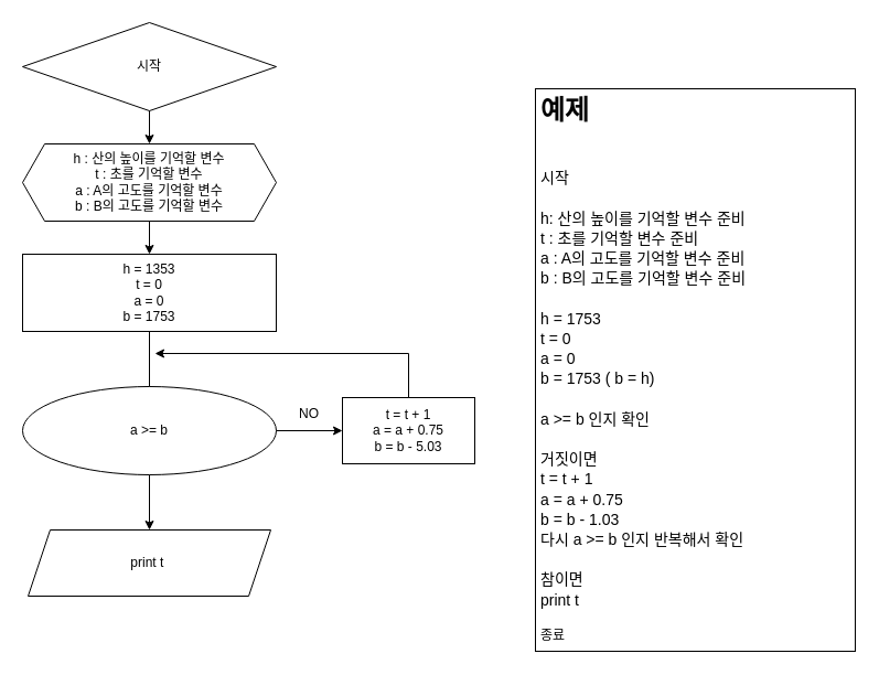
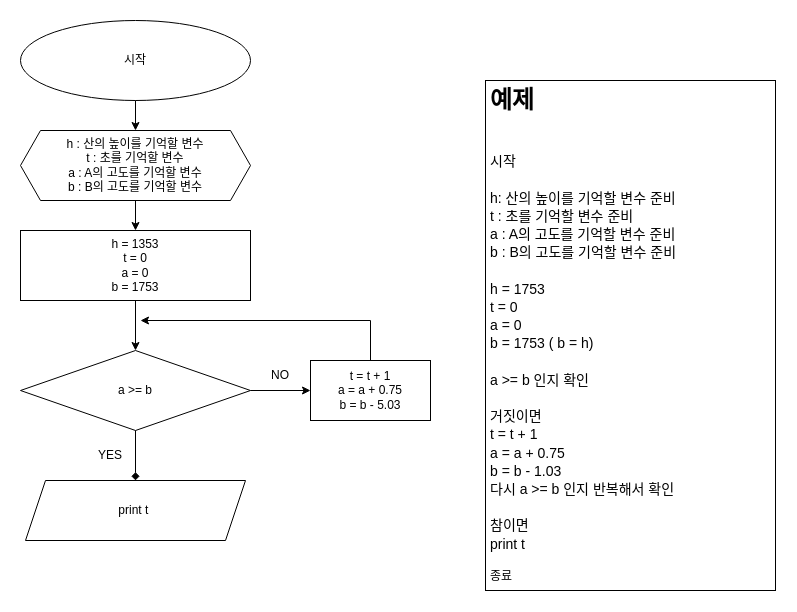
  <mxCell id="0" />
  <mxCell id="1" parent="0" />
- <mxCell id="2" value="시작" style="rhombus;whiteSpace=wrap;html=1;" parent="1" vertex="1"><mxGeometry x="20" width="230" height="80" as="geometry" y="20" /></mxCell>
+ <mxCell id="2" value="시작" style="ellipse;whiteSpace=wrap;html=1;" parent="1" vertex="1"><mxGeometry x="20" width="230" height="80" as="geometry" y="20" /></mxCell>
  <mxCell id="3" value="h : 산의 높이를 기억할 변수&lt;br&gt;t : 초를 기억할 변수&lt;br&gt;a : A의 고도를 기억할 변수&lt;br&gt;b : B의 고도를 기억할 변수" style="shape=hexagon;perimeter=hexagonPerimeter2;whiteSpace=wrap;html=1;fixedSize=1;" parent="1" vertex="1"><mxGeometry x="20" y="130" width="230" height="70" as="geometry" /></mxCell>
  <mxCell id="4" value="" style="endArrow=classic;html=1;rounded=0;exitX=0.5;exitY=1;exitDx=0;exitDy=0;entryX=0.5;entryY=0;entryDx=0;entryDy=0;" edge="1" parent="1" source="2" target="3"><mxGeometry width="50" height="50" relative="1" as="geometry"><mxPoint x="150" y="190" as="sourcePoint" /><mxPoint x="200" y="140" as="targetPoint" /></mxGeometry></mxCell>
  <mxCell id="5" value="h = 1353&lt;br&gt;t = 0&lt;br&gt;a = 0&lt;br&gt;b = 1753" style="rounded=0;whiteSpace=wrap;html=1;" vertex="1" parent="1"><mxGeometry x="20" y="230" width="230" height="70" as="geometry" /></mxCell>
  <mxCell id="6" value="" style="endArrow=classic;html=1;rounded=0;exitX=0.5;exitY=1;exitDx=0;exitDy=0;" edge="1" parent="1" source="3" target="5"><mxGeometry width="50" height="50" relative="1" as="geometry"><mxPoint x="150" y="240" as="sourcePoint" /><mxPoint x="200" y="190" as="targetPoint" /></mxGeometry></mxCell>
- <mxCell id="7" value="a &amp;gt;= b" style="ellipse;whiteSpace=wrap;html=1;" vertex="1" parent="1"><mxGeometry x="20" y="350" width="230" height="80" as="geometry" /></mxCell>
- <mxCell id="8" value="" style="endArrow=classic;html=1;rounded=0;exitX=0.5;exitY=1;exitDx=0;exitDy=0;" edge="1" parent="1" source="7" target="9"><mxGeometry width="50" height="50" relative="1" as="geometry"><mxPoint x="150" y="480" as="sourcePoint" /><mxPoint x="135" y="490" as="targetPoint" /></mxGeometry></mxCell>
+ <mxCell id="7" value="a &amp;gt;= b" style="rhombus;whiteSpace=wrap;html=1;" vertex="1" parent="1"><mxGeometry x="20" y="350" width="230" height="80" as="geometry" /></mxCell>
+ <mxCell id="8" value="" style="endArrow=diamond;html=1;rounded=0;exitX=0.5;exitY=1;exitDx=0;exitDy=0;" edge="1" parent="1" source="7" target="9"><mxGeometry width="50" height="50" relative="1" as="geometry"><mxPoint x="150" y="480" as="sourcePoint" /><mxPoint x="135" y="490" as="targetPoint" /></mxGeometry></mxCell>
  <mxCell id="9" value="print t&amp;nbsp;" style="shape=parallelogram;perimeter=parallelogramPerimeter;whiteSpace=wrap;html=1;fixedSize=1;" vertex="1" parent="1"><mxGeometry x="25" y="480" width="220" height="60" as="geometry" /></mxCell>
- <mxCell id="10" value="" style="endArrow=none;html=1;rounded=0;exitX=0.5;exitY=1;exitDx=0;exitDy=0;entryX=0.5;entryY=0;entryDx=0;entryDy=0;" edge="1" parent="1" source="5" target="7"><mxGeometry width="50" height="50" relative="1" as="geometry"><mxPoint x="80" y="470" as="sourcePoint" /><mxPoint x="170" y="340" as="targetPoint" /></mxGeometry></mxCell>
+ <mxCell id="10" value="" style="endArrow=classic;html=1;rounded=0;exitX=0.5;exitY=1;exitDx=0;exitDy=0;entryX=0.5;entryY=0;entryDx=0;entryDy=0;" edge="1" parent="1" source="5" target="7"><mxGeometry width="50" height="50" relative="1" as="geometry"><mxPoint x="80" y="470" as="sourcePoint" /><mxPoint x="170" y="340" as="targetPoint" /></mxGeometry></mxCell>
+ <mxCell id="11" value="YES" style="text;html=1;strokeColor=none;fillColor=none;align=center;verticalAlign=middle;whiteSpace=wrap;rounded=0;" vertex="1" parent="1"><mxGeometry x="80" y="440" width="60" height="30" as="geometry" /></mxCell>
  <mxCell id="12" value="" style="endArrow=classic;html=1;rounded=0;exitX=1;exitY=0.5;exitDx=0;exitDy=0;" edge="1" parent="1" source="7"><mxGeometry width="50" height="50" relative="1" as="geometry"><mxPoint x="150" y="460" as="sourcePoint" /><mxPoint x="310" y="390" as="targetPoint" /></mxGeometry></mxCell>
  <mxCell id="13" value="t = t + 1&lt;br&gt;a = a + 0.75&lt;br&gt;b = b - 5.03" style="rounded=0;whiteSpace=wrap;html=1;" vertex="1" parent="1"><mxGeometry x="310" y="360" width="120" height="60" as="geometry" /></mxCell>
  <mxCell id="14" value="" style="endArrow=classic;html=1;rounded=0;exitX=0.5;exitY=0;exitDx=0;exitDy=0;" edge="1" parent="1" source="13"><mxGeometry width="50" height="50" relative="1" as="geometry"><mxPoint x="240" y="370" as="sourcePoint" /><mxPoint x="140" y="320" as="targetPoint" /><Array as="points"><mxPoint x="370" y="320" /></Array></mxGeometry></mxCell>
  <mxCell id="15" value="NO" style="text;html=1;strokeColor=none;fillColor=none;align=center;verticalAlign=middle;whiteSpace=wrap;rounded=0;" vertex="1" parent="1"><mxGeometry x="250" y="360" width="60" height="30" as="geometry" /></mxCell>
  <mxCell id="16" value="&lt;h1&gt;예제&lt;/h1&gt;&lt;p&gt;&lt;br&gt;&lt;/p&gt;&lt;p style=&quot;font-size: 14px; line-height: 30%;&quot;&gt;&lt;font style=&quot;font-size: 14px;&quot;&gt;시작&lt;/font&gt;&lt;/p&gt;&lt;p style=&quot;font-size: 14px; line-height: 30%;&quot;&gt;&lt;font style=&quot;font-size: 14px;&quot;&gt;&lt;br&gt;&lt;/font&gt;&lt;/p&gt;&lt;p style=&quot;font-size: 14px; line-height: 30%;&quot;&gt;&lt;font style=&quot;font-size: 14px;&quot;&gt;h: 산의 높이를 기억할 변수 준비&lt;/font&gt;&lt;/p&gt;&lt;p style=&quot;font-size: 14px; line-height: 30%;&quot;&gt;&lt;font style=&quot;font-size: 14px;&quot;&gt;t : 초를 기억할 변수 준비&lt;/font&gt;&lt;/p&gt;&lt;p style=&quot;font-size: 14px; line-height: 30%;&quot;&gt;&lt;font style=&quot;font-size: 14px;&quot;&gt;a : A의 고도를 기억할 변수 준비&lt;/font&gt;&lt;/p&gt;&lt;p style=&quot;font-size: 14px; line-height: 30%;&quot;&gt;&lt;font style=&quot;font-size: 14px;&quot;&gt;b : B의 고도를 기억할 변수 준비&lt;/font&gt;&lt;/p&gt;&lt;p style=&quot;font-size: 14px; line-height: 30%;&quot;&gt;&lt;font style=&quot;font-size: 14px;&quot;&gt;&lt;br&gt;&lt;/font&gt;&lt;/p&gt;&lt;p style=&quot;font-size: 14px; line-height: 30%;&quot;&gt;&lt;font style=&quot;font-size: 14px;&quot;&gt;h = 1753&lt;/font&gt;&lt;/p&gt;&lt;p style=&quot;font-size: 14px; line-height: 30%;&quot;&gt;&lt;font style=&quot;font-size: 14px;&quot;&gt;t = 0&lt;/font&gt;&lt;/p&gt;&lt;p style=&quot;font-size: 14px; line-height: 30%;&quot;&gt;&lt;font style=&quot;font-size: 14px;&quot;&gt;a = 0&lt;/font&gt;&lt;/p&gt;&lt;p style=&quot;font-size: 14px; line-height: 30%;&quot;&gt;&lt;font style=&quot;font-size: 14px;&quot;&gt;b = 1753 ( b = h)&lt;/font&gt;&lt;/p&gt;&lt;p style=&quot;font-size: 14px; line-height: 30%;&quot;&gt;&lt;font style=&quot;font-size: 14px;&quot;&gt;&lt;br&gt;&lt;/font&gt;&lt;/p&gt;&lt;p style=&quot;font-size: 14px; line-height: 30%;&quot;&gt;&lt;font style=&quot;font-size: 14px;&quot;&gt;a &amp;gt;= b 인지 확인&lt;/font&gt;&lt;/p&gt;&lt;p style=&quot;border-color: var(--border-color); font-size: 14px; line-height: 30%;&quot;&gt;&lt;font style=&quot;font-size: 14px;&quot;&gt;&lt;br&gt;&lt;/font&gt;&lt;/p&gt;&lt;p style=&quot;border-color: var(--border-color); font-size: 14px; line-height: 30%;&quot;&gt;&lt;font style=&quot;font-size: 14px;&quot;&gt;거짓이면&lt;/font&gt;&lt;/p&gt;&lt;p style=&quot;border-color: var(--border-color); font-size: 14px; line-height: 30%;&quot;&gt;&lt;font style=&quot;font-size: 14px;&quot;&gt;t = t + 1&lt;/font&gt;&lt;/p&gt;&lt;p style=&quot;border-color: var(--border-color); font-size: 14px; line-height: 30%;&quot;&gt;&lt;font style=&quot;font-size: 14px;&quot;&gt;a = a + 0.75&lt;/font&gt;&lt;/p&gt;&lt;p style=&quot;border-color: var(--border-color); font-size: 14px; line-height: 30%;&quot;&gt;&lt;font style=&quot;font-size: 14px;&quot;&gt;b = b - 1.03&lt;/font&gt;&lt;/p&gt;&lt;p style=&quot;border-color: var(--border-color); font-size: 14px; line-height: 30%;&quot;&gt;&lt;font style=&quot;font-size: 14px;&quot;&gt;&lt;span style=&quot;background-color: initial;&quot;&gt;다시 a &amp;gt;= b 인지 반복해서 확인&lt;/span&gt;&lt;br&gt;&lt;/font&gt;&lt;/p&gt;&lt;p style=&quot;font-size: 14px; line-height: 30%;&quot;&gt;&lt;font style=&quot;font-size: 14px;&quot;&gt;&lt;br&gt;&lt;/font&gt;&lt;/p&gt;&lt;p style=&quot;font-size: 14px; line-height: 30%;&quot;&gt;&lt;font style=&quot;font-size: 14px;&quot;&gt;참이면&lt;/font&gt;&lt;/p&gt;&lt;p style=&quot;font-size: 14px; line-height: 30%;&quot;&gt;&lt;font style=&quot;font-size: 14px;&quot;&gt;print t&lt;/font&gt;&lt;/p&gt;&lt;p style=&quot;line-height: 30%;&quot;&gt;&lt;br&gt;&lt;/p&gt;&lt;p style=&quot;line-height: 30%;&quot;&gt;&lt;span style=&quot;white-space: pre; background-color: initial;&quot;&gt;종료&lt;/span&gt;&lt;br&gt;&lt;/p&gt;" style="text;html=1;strokeColor=default;fillColor=none;spacing=5;spacingTop=-20;whiteSpace=wrap;overflow=hidden;rounded=0;" vertex="1" parent="1"><mxGeometry x="485" y="80" width="290" height="510" as="geometry" /></mxCell>
